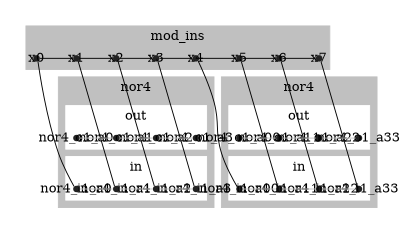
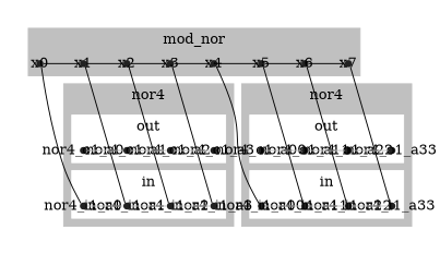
  graph {
    rankdir=LR
    node [fillcolor="#222222" fixedsize=true penwidth=0 shape=circle style=filled]
    x0 [width=.1]
    x1 [width=.1]
    x2 [width=.1]
    x3 [width=.1]
    x4 [width=.1]
    x5 [width=.1]
    x6 [width=.1]
    x7 [width=.1]
    nor4_o1_a0 [width=.1]
    nor4_o1_a1 [width=.1]
    nor4_o1_a2 [width=.1]
    nor4_o1_a3 [width=.1]
    nor4_i1_a0 [width=.1]
    nor4_i1_a1 [width=.1]
    nor4_i1_a2 [width=.1]
    nor4_i1_a3 [width=.1]
    nor4_o1_a00 [width=.1]
    nor4_o1_a11 [width=.1]
    nor4_o1_a22 [width=.1]
    nor4_o1_a33 [width=.1]
    nor4_i1_a00 [width=.1]
    nor4_i1_a11 [width=.1]
    nor4_i1_a22 [width=.1]
    nor4_i1_a33 [width=.1]
    subgraph cluster_1 {
      color=grey
-     label=mod_ins
+     label=mod_nor
      style=filled
      x0
      x1
      x2
      x3
      x4
      x5
      x6
      x7
    }
    subgraph cluster_2 {
      color=grey
      label=nor4
      shape=Mrecord
      style=filled
      subgraph cluster_3 {
        color=white
        label=out
        shape=Mrecord
        style=filled
        nor4_o1_a0
        nor4_o1_a1
        nor4_o1_a2
        nor4_o1_a3
      }
      subgraph cluster_4 {
        color=white
        label=in
        shape=Mrecord
        style=filled
        nor4_i1_a0
        nor4_i1_a1
        nor4_i1_a2
        nor4_i1_a3
      }
    }
    subgraph cluster_5 {
      color=grey
      label=nor4
      style=filled
      subgraph cluster_6 {
        color=white
        label=out
        style=filled
        nor4_o1_a00
        nor4_o1_a11
        nor4_o1_a22
        nor4_o1_a33
      }
      subgraph cluster_7 {
        color=white
        label=in
        style=filled
        nor4_i1_a00
        nor4_i1_a11
        nor4_i1_a22
        nor4_i1_a33
      }
    }
    x0 -- x1
    x0 -- nor4_i1_a0
    x1 -- x2
    x1 -- nor4_i1_a1
    x2 -- x3
    x2 -- nor4_i1_a2
    x3 -- x4
    x3 -- nor4_i1_a3
    x4 -- x5
    x4 -- nor4_i1_a00
    x5 -- x6
    x5 -- nor4_i1_a11
    x6 -- x7
    x6 -- nor4_i1_a22
    x7 -- nor4_i1_a33
    nor4_o1_a0 -- nor4_o1_a1 [color=grey]
    nor4_o1_a1 -- nor4_o1_a2 [color=grey]
    nor4_o1_a2 -- nor4_o1_a3 [color=grey]
    nor4_i1_a0 -- nor4_i1_a1 [color=grey]
    nor4_i1_a1 -- nor4_i1_a2 [color=grey]
    nor4_i1_a2 -- nor4_i1_a3 [color=grey]
    nor4_o1_a00 -- nor4_o1_a11 [color=grey]
    nor4_o1_a11 -- nor4_o1_a22 [color=grey]
    nor4_o1_a22 -- nor4_o1_a33 [color=grey]
    nor4_i1_a00 -- nor4_i1_a11 [color=grey]
    nor4_i1_a11 -- nor4_i1_a22 [color=grey]
    nor4_i1_a22 -- nor4_i1_a33 [color=grey]
  }
